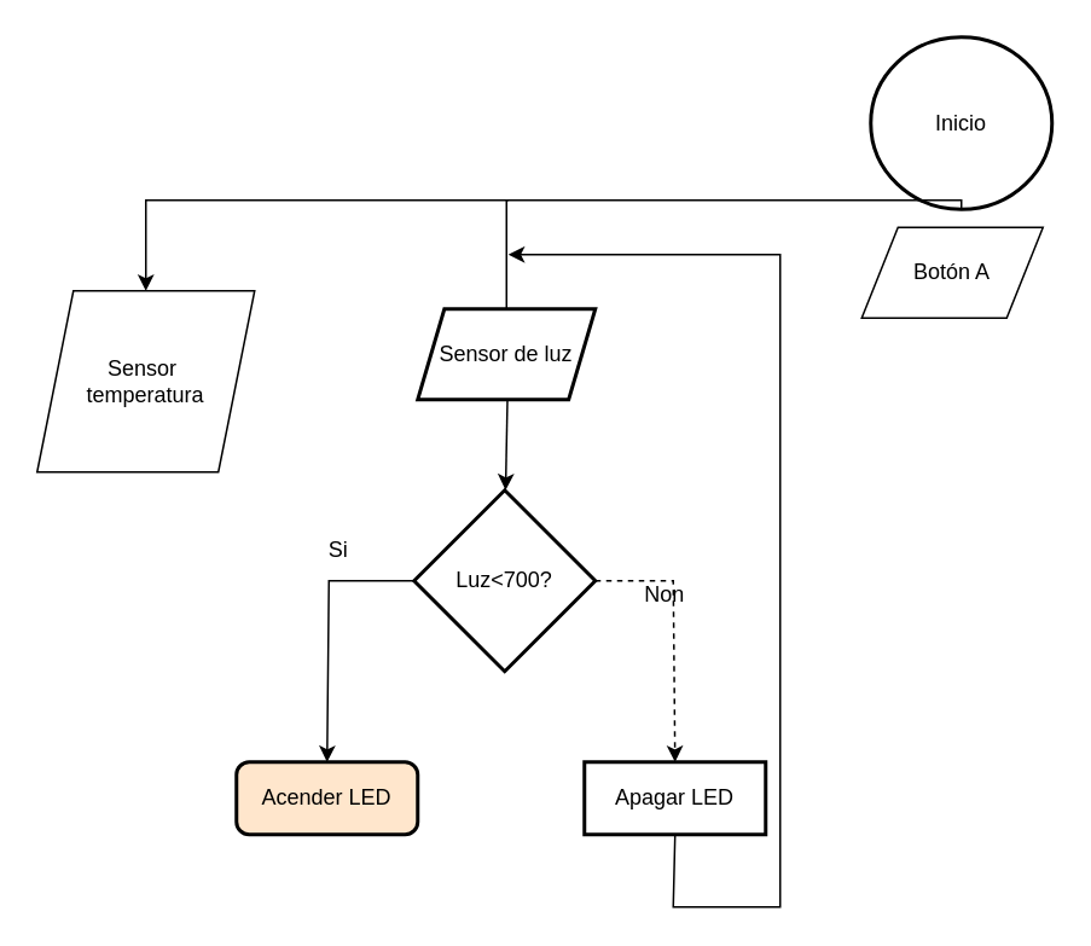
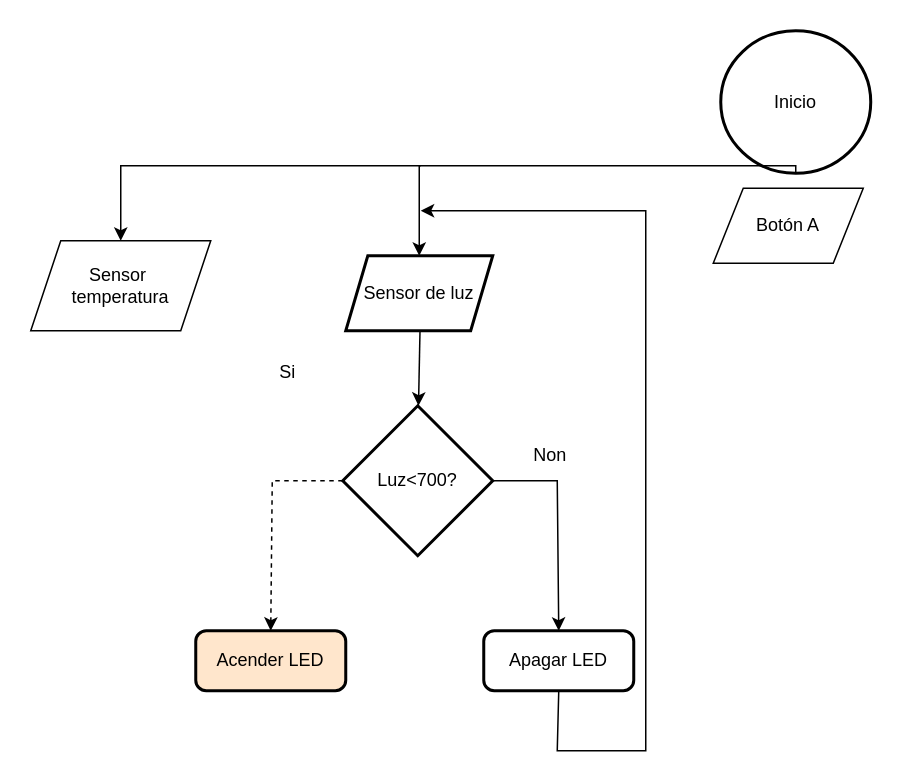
  <mxCell id="0" />
  <mxCell id="1" parent="0" />
  <mxCell id="2" value="Inicio" style="strokeWidth=2;html=1;shape=mxgraph.flowchart.start_1;whiteSpace=wrap;" parent="1" vertex="1"><mxGeometry x="480" y="20" width="100" height="95" as="geometry" /></mxCell>
  <mxCell id="3" value="Acender LED" style="rounded=1;whiteSpace=wrap;html=1;absoluteArcSize=1;arcSize=14;strokeWidth=2;fillColor=#ffe6cc;" parent="1" vertex="1"><mxGeometry x="130" y="420" width="100" height="40" as="geometry" /></mxCell>
  <mxCell id="4" value="Luz&amp;lt;700?" style="strokeWidth=2;html=1;shape=mxgraph.flowchart.decision;whiteSpace=wrap;" parent="1" vertex="1"><mxGeometry x="228" y="270" width="100" height="100" as="geometry" /></mxCell>
  <mxCell id="5" value="Sensor de luz" style="shape=parallelogram;html=1;strokeWidth=2;perimeter=parallelogramPerimeter;whiteSpace=wrap;rounded=1;arcSize=0;size=0.15;" parent="1" vertex="1"><mxGeometry x="230" y="170" width="98" height="50" as="geometry" /></mxCell>
- <mxCell id="6" value="" style="endArrow=classic;html=1;rounded=0;exitX=1;exitY=0.5;exitDx=0;exitDy=0;exitPerimeter=0;entryX=0.5;entryY=0;entryDx=0;entryDy=0;dashed=1;" parent="1" source="4" target="12" edge="1"><mxGeometry width="50" height="50" relative="1" as="geometry"><mxPoint x="341" y="360" as="sourcePoint" /><mxPoint x="371" y="420" as="targetPoint" /><Array as="points"><mxPoint x="371" y="320" /></Array></mxGeometry></mxCell>
- <mxCell id="7" value="" style="endArrow=classic;html=1;rounded=0;exitX=0;exitY=0.5;exitDx=0;exitDy=0;exitPerimeter=0;entryX=0.5;entryY=0;entryDx=0;entryDy=0;" parent="1" source="4" target="3" edge="1"><mxGeometry width="50" height="50" relative="1" as="geometry"><mxPoint x="341" y="360" as="sourcePoint" /><mxPoint x="181" y="420" as="targetPoint" /><Array as="points"><mxPoint x="181" y="320" /></Array></mxGeometry></mxCell>
- <mxCell id="8" value="Si" style="text;html=1;align=center;verticalAlign=middle;resizable=0;points=[];autosize=1;strokeColor=none;fillColor=none;" parent="1" vertex="1"><mxGeometry x="171" y="288" width="30" height="30" as="geometry" /></mxCell>
- <mxCell id="9" value="Non" style="text;html=1;align=center;verticalAlign=middle;resizable=0;points=[];autosize=1;strokeColor=none;fillColor=none;" parent="1" vertex="1"><mxGeometry x="341" y="313" width="50" height="30" as="geometry" /></mxCell>
- <mxCell id="10" value="" style="endArrow=none;html=1;rounded=0;exitX=0.5;exitY=1;exitDx=0;exitDy=0;exitPerimeter=0;entryX=0.5;entryY=0;entryDx=0;entryDy=0;" parent="1" source="2" target="5" edge="1"><mxGeometry width="50" height="50" relative="1" as="geometry"><mxPoint x="322" y="360" as="sourcePoint" /><mxPoint x="259.333" y="170" as="targetPoint" /><Array as="points"><mxPoint x="530" y="110" /><mxPoint x="410" y="110" /><mxPoint x="279" y="110" /></Array></mxGeometry></mxCell>
+ <mxCell id="6" value="" style="endArrow=classic;html=1;rounded=0;exitX=1;exitY=0.5;exitDx=0;exitDy=0;exitPerimeter=0;entryX=0.5;entryY=0;entryDx=0;entryDy=0;" parent="1" source="4" target="12" edge="1"><mxGeometry width="50" height="50" relative="1" as="geometry"><mxPoint x="341" y="360" as="sourcePoint" /><mxPoint x="371" y="420" as="targetPoint" /><Array as="points"><mxPoint x="371" y="320" /></Array></mxGeometry></mxCell>
+ <mxCell id="7" value="" style="endArrow=classic;html=1;rounded=0;exitX=0;exitY=0.5;exitDx=0;exitDy=0;exitPerimeter=0;entryX=0.5;entryY=0;entryDx=0;entryDy=0;dashed=1;" parent="1" source="4" target="3" edge="1"><mxGeometry width="50" height="50" relative="1" as="geometry"><mxPoint x="341" y="360" as="sourcePoint" /><mxPoint x="181" y="420" as="targetPoint" /><Array as="points"><mxPoint x="181" y="320" /></Array></mxGeometry></mxCell>
+ <mxCell id="8" value="Si" style="text;html=1;align=center;verticalAlign=middle;resizable=0;points=[];autosize=1;strokeColor=none;fillColor=none;" parent="1" vertex="1"><mxGeometry x="176" y="233" width="30" height="30" as="geometry" /></mxCell>
+ <mxCell id="9" value="Non" style="text;html=1;align=center;verticalAlign=middle;resizable=0;points=[];autosize=1;strokeColor=none;fillColor=none;" parent="1" vertex="1"><mxGeometry x="341" y="288" width="50" height="30" as="geometry" /></mxCell>
+ <mxCell id="10" value="" style="endArrow=classic;html=1;rounded=0;exitX=0.5;exitY=1;exitDx=0;exitDy=0;exitPerimeter=0;entryX=0.5;entryY=0;entryDx=0;entryDy=0;" parent="1" source="2" target="5" edge="1"><mxGeometry width="50" height="50" relative="1" as="geometry"><mxPoint x="322" y="360" as="sourcePoint" /><mxPoint x="259.333" y="170" as="targetPoint" /><Array as="points"><mxPoint x="530" y="110" /><mxPoint x="410" y="110" /><mxPoint x="279" y="110" /></Array></mxGeometry></mxCell>
  <mxCell id="11" value="" style="endArrow=classic;html=1;rounded=0;exitX=0.5;exitY=1;exitDx=0;exitDy=0;entryX=0.5;entryY=0;entryDx=0;entryDy=0;entryPerimeter=0;" parent="1" edge="1"><mxGeometry width="50" height="50" relative="1" as="geometry"><mxPoint x="279.5" y="220" as="sourcePoint" /><mxPoint x="278.5" y="270" as="targetPoint" /></mxGeometry></mxCell>
- <mxCell id="12" value="Apagar LED" style="whiteSpace=wrap;html=1;absoluteArcSize=1;arcSize=14;strokeWidth=2;rounded=0;" parent="1" vertex="1"><mxGeometry x="322" y="420" width="100" height="40" as="geometry" /></mxCell>
+ <mxCell id="12" value="Apagar LED" style="rounded=1;whiteSpace=wrap;html=1;absoluteArcSize=1;arcSize=14;strokeWidth=2;" parent="1" vertex="1"><mxGeometry x="322" y="420" width="100" height="40" as="geometry" /></mxCell>
  <mxCell id="13" value="" style="endArrow=classic;html=1;rounded=0;exitX=0.5;exitY=1;exitDx=0;exitDy=0;" parent="1" source="12" edge="1"><mxGeometry width="50" height="50" relative="1" as="geometry"><mxPoint x="311" y="360" as="sourcePoint" /><mxPoint x="280" y="140" as="targetPoint" /><Array as="points"><mxPoint x="371" y="500" /><mxPoint x="430" y="500" /><mxPoint x="430" y="320" /><mxPoint x="430" y="140" /></Array></mxGeometry></mxCell>
- <mxCell id="14" value="Sensor&amp;nbsp;&lt;div&gt;temperatura&lt;/div&gt;" style="shape=parallelogram;perimeter=parallelogramPerimeter;whiteSpace=wrap;html=1;fixedSize=1;" parent="1" vertex="1"><mxGeometry x="20" y="160" width="120" height="100" as="geometry" /></mxCell>
+ <mxCell id="14" value="Sensor&amp;nbsp;&lt;div&gt;temperatura&lt;/div&gt;" style="shape=parallelogram;perimeter=parallelogramPerimeter;whiteSpace=wrap;html=1;fixedSize=1;" parent="1" vertex="1"><mxGeometry x="20" y="160" width="120" height="60" as="geometry" /></mxCell>
  <mxCell id="15" value="" style="endArrow=classic;html=1;rounded=0;entryX=0.5;entryY=0;entryDx=0;entryDy=0;" parent="1" target="14" edge="1"><mxGeometry width="50" height="50" relative="1" as="geometry"><mxPoint x="280" y="110" as="sourcePoint" /><mxPoint x="90" y="110" as="targetPoint" /><Array as="points"><mxPoint x="80" y="110" /></Array></mxGeometry></mxCell>
  <mxCell id="16" value="Botón A" style="shape=parallelogram;perimeter=parallelogramPerimeter;whiteSpace=wrap;html=1;fixedSize=1;" parent="1" vertex="1"><mxGeometry x="475" y="125" width="100" height="50" as="geometry" /></mxCell>
